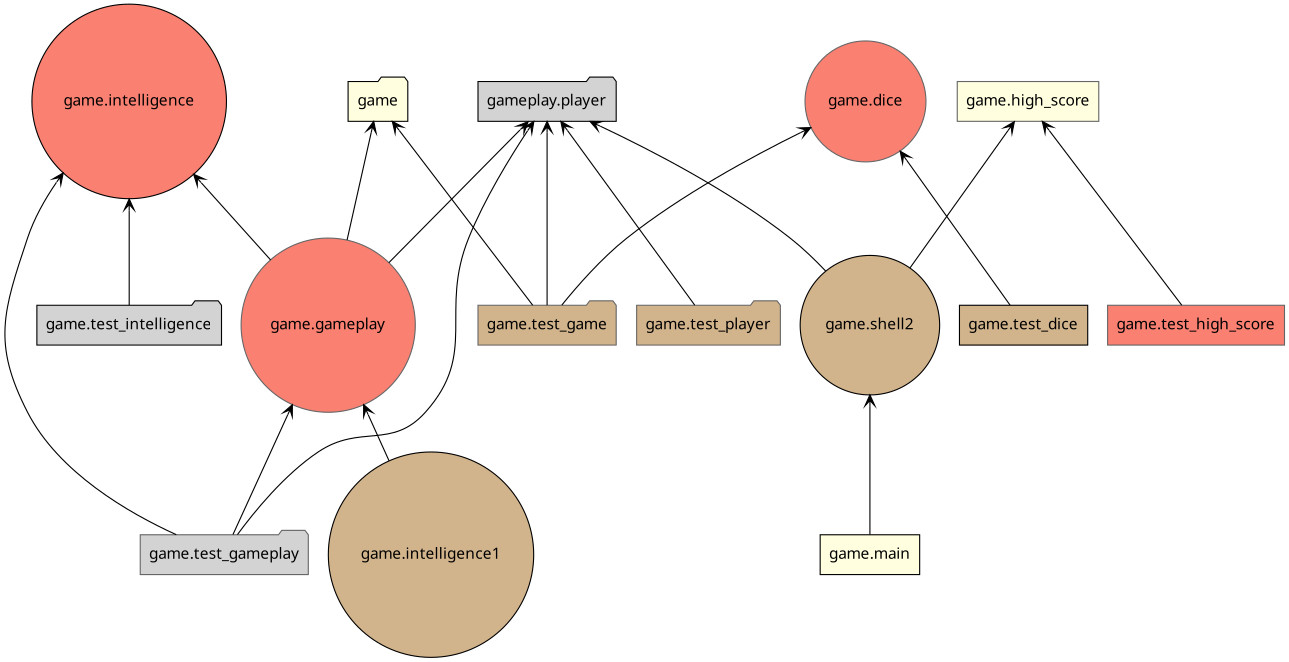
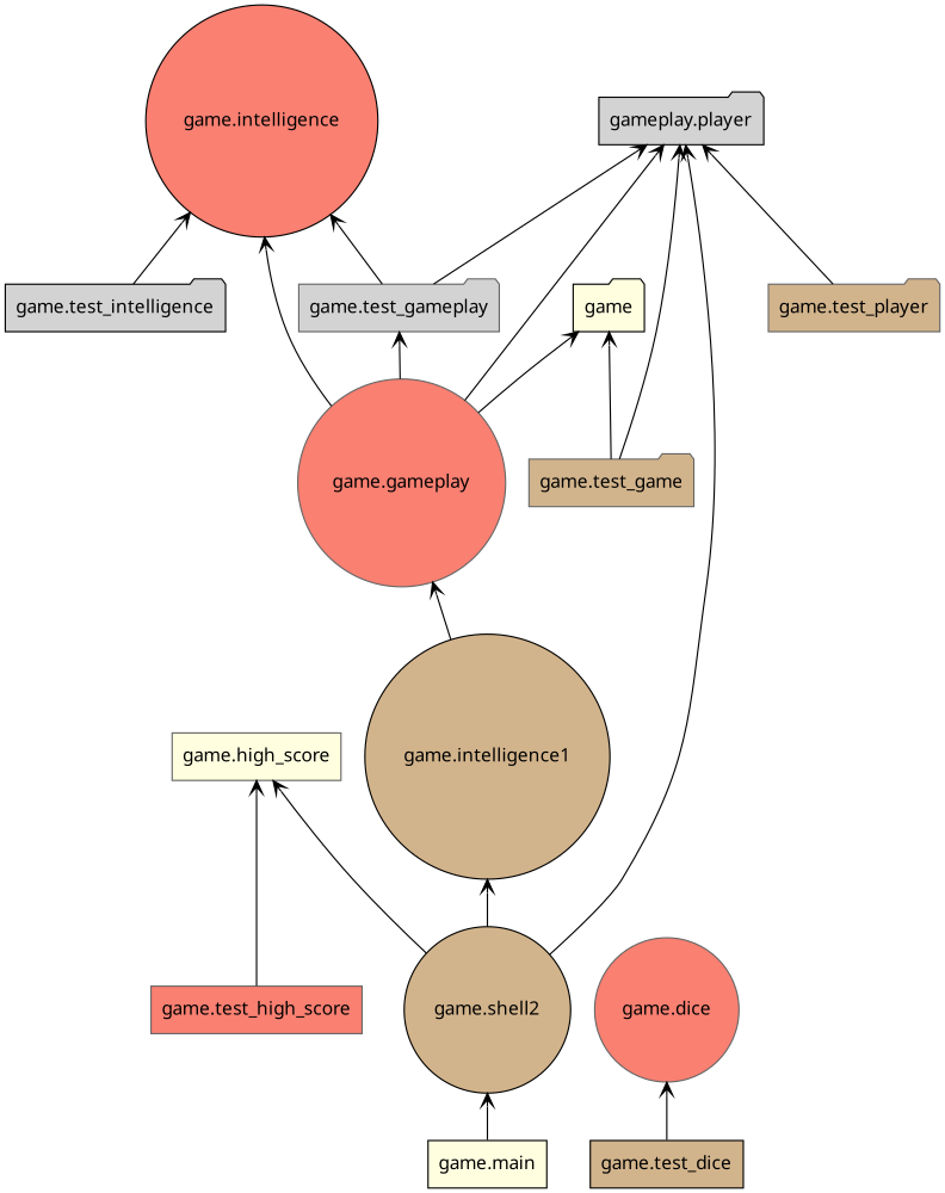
  digraph {
    fontname="Noto Sans"
    rankdir=BT
    node [color=black fillcolor=tan fontname="Noto Sans" shape=folder style="solid,filled"]
    edge [arrowhead=open arrowtail=none fontname="Noto Sans"]
    n1 [fillcolor=lightyellow label=game]
    n2 [color=gray40 fillcolor=salmon label="game.dice" shape=circle]
    n3 [color=gray40 fillcolor=salmon label="game.gameplay" shape=circle]
    n4 [fillcolor=salmon label="game.intelligence" shape=circle]
    n5 [fillcolor=lightgrey label="gameplay.player"]
    n6 [color=gray40 fillcolor=lightyellow label="game.high_score" shape=box]
    n7 [fillcolor=lightyellow label="game.main" shape=box]
    n8 [label="game.shell2" shape=circle]
    n9 [label="game.intelligence1" shape=circle]
    n10 [label="game.test_dice" shape=box]
    n11 [color=gray40 label="game.test_game"]
    n12 [color=gray40 fillcolor=lightgrey label="game.test_gameplay"]
    n13 [color=gray40 fillcolor=salmon label="game.test_high_score" shape=box]
    n14 [fillcolor=lightgrey label="game.test_intelligence"]
    n15 [color=gray40 label="game.test_player"]
    n3 -> n1
    n3 -> n4
    n3 -> n5
    n7 -> n8
    n8 -> n5
    n8 -> n6
+   n8 -> n9
    n9 -> n3
    n10 -> n2
    n11 -> n1
-   n11 -> n2
    n11 -> n5
-   n12 -> n3
+   n3 -> n12
    n12 -> n4
    n12 -> n5
    n13 -> n6
    n14 -> n4
    n15 -> n5
  }
